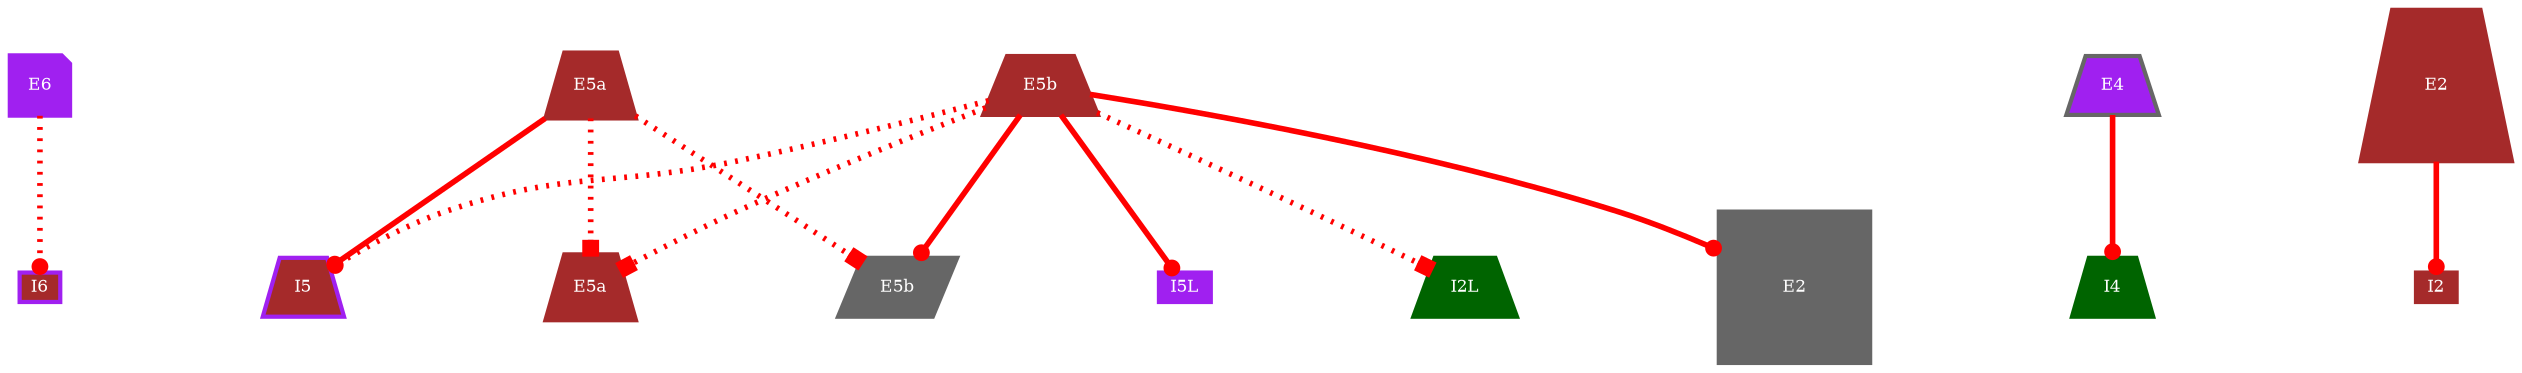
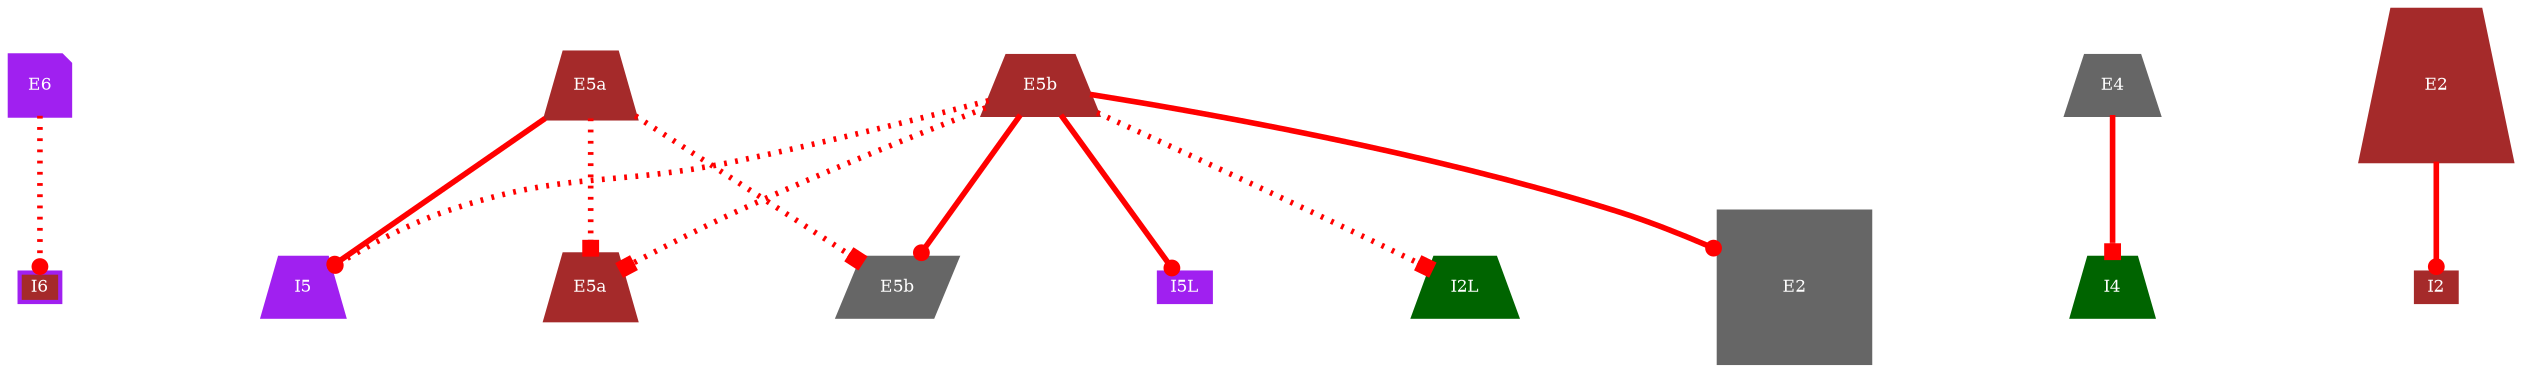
  digraph {
    nodesep=2
    rankdir=TB
    node [color=brown fontcolor=white fontsize=12 penwidth=3 shape=trapezium style=filled]
    edge [arrowhead=dot color=red penwidth=4 style=dotted]
    n1 [color=purple height=0.6 label=E6 shape=note width=0.6]
    n2 [color=purple fillcolor=brown height=0.25 label=I6 shape=box width=0.25]
    n3 [height=0.17 label=E5b width=0.17]
-   n4 [color=purple height=0.25 label=I5 width=0.25 fillcolor=brown]
+   n4 [color=purple height=0.25 label=I5 width=0.25]
    n5 [color=purple height=0.13 label=I5L shape=box width=0.13]
    n6 [color=darkgreen height=0.13 label=I2L width=0.13]
    n7 [height=0.65 label=E5a width=0.65]
    n8 [color=gray40 height=0.17 label=E5b shape=parallelogram width=0.17]
    n9 [color=gray40 height=1.5 label=E2 shape=box width=1.5]
    n10 [height=0.65 label=E5a width=0.65]
-   n11 [color=gray40 height=0.3 label=E4 width=0.3 fillcolor=purple]
+   n11 [color=gray40 height=0.3 label=E4 width=0.3]
    n12 [color=darkgreen height=0.2 label=I4 width=0.2]
    n13 [height=1.5 label=E2 width=1.5]
    n14 [height=0.25 label=I2 shape=box width=0.25]
    n1 -> n2
    n3 -> n4
    n3 -> n5 [style=bold]
    n3 -> n6 [arrowhead=box]
    n3 -> n7 [arrowhead=box]
    n3 -> n8 [style=bold]
    n3 -> n9 [style=bold]
    n10 -> n4 [style=bold]
    n10 -> n7 [arrowhead=box]
    n10 -> n8 [arrowhead=box]
-   n11 -> n12 [style=bold]
+   n11 -> n12 [arrowhead=box style=bold]
    n13 -> n14 [style=bold]
  }
